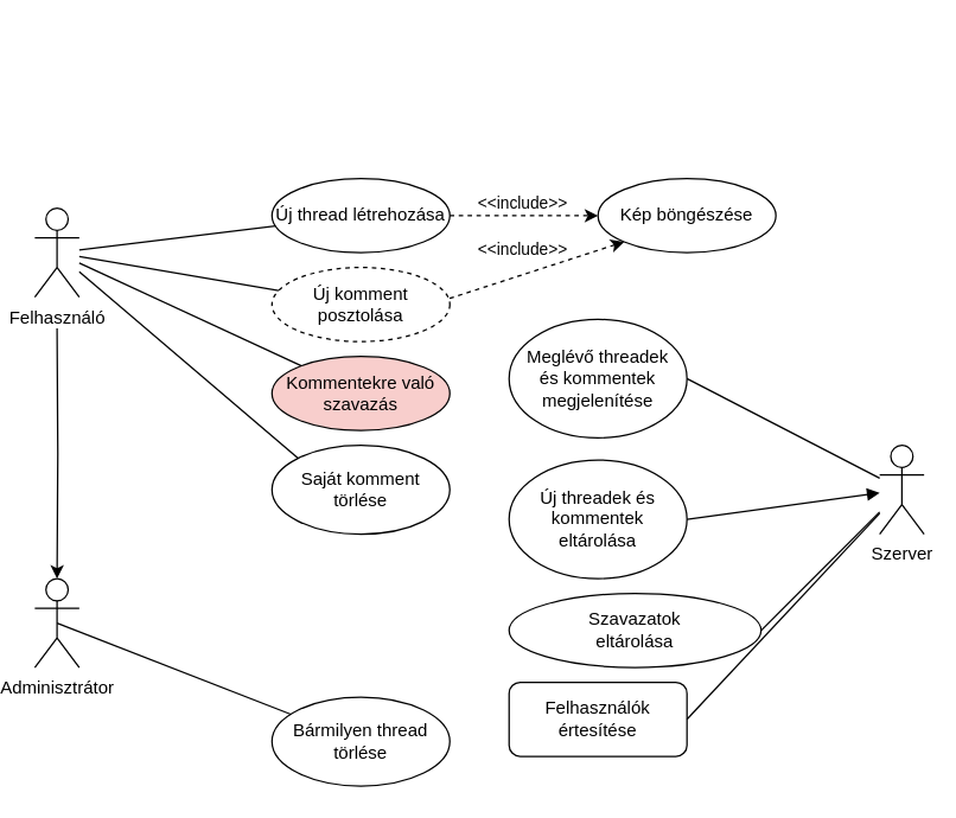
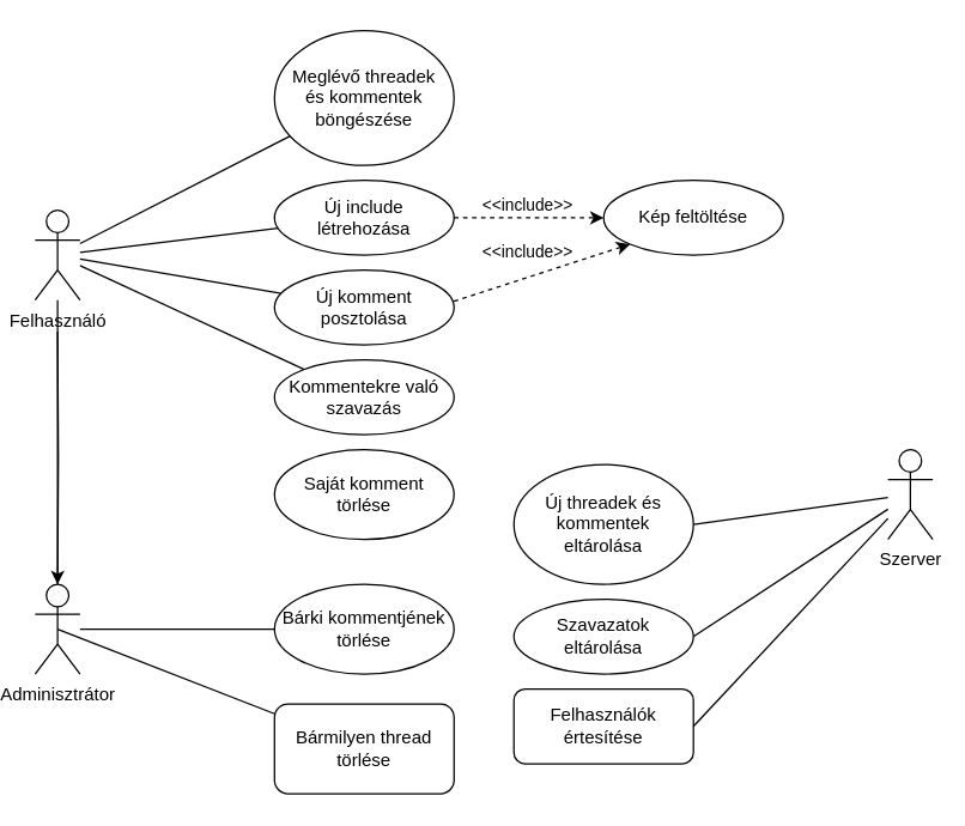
  <mxCell id="0" />
  <mxCell id="1" parent="0" />
  <mxCell id="2" value="" style="edgeStyle=orthogonalEdgeStyle;rounded=0;orthogonalLoop=1;jettySize=auto;html=1;" edge="1" parent="1" target="4"><mxGeometry relative="1" as="geometry"><mxPoint x="35" y="221" as="sourcePoint" /></mxGeometry></mxCell>
  <mxCell id="3" value="Felhasználó" style="shape=umlActor;verticalLabelPosition=bottom;verticalAlign=top;html=1;outlineConnect=0;" vertex="1" parent="1"><mxGeometry x="20" y="140" width="30" height="60" as="geometry" /></mxCell>
  <mxCell id="4" value="Adminisztrátor" style="shape=umlActor;verticalLabelPosition=bottom;verticalAlign=top;html=1;outlineConnect=0;" vertex="1" parent="1"><mxGeometry x="20" y="390" width="30" height="60" as="geometry" /></mxCell>
- <mxCell id="5" value="Új thread létrehozása" style="ellipse;whiteSpace=wrap;html=1;" vertex="1" parent="1"><mxGeometry x="180" y="120" width="120" height="50" as="geometry" /></mxCell>
- <mxCell id="6" value="Új komment posztolása" style="ellipse;whiteSpace=wrap;html=1;dashed=1;" vertex="1" parent="1"><mxGeometry x="180" y="180" width="120" height="50" as="geometry" /></mxCell>
- <mxCell id="8" value="Kép böngészése" style="ellipse;whiteSpace=wrap;html=1;" vertex="1" parent="1"><mxGeometry x="400" y="120" width="120" height="50" as="geometry" /></mxCell>
+ <mxCell id="5" value="Új include létrehozása" style="ellipse;whiteSpace=wrap;html=1;" vertex="1" parent="1"><mxGeometry x="180" y="120" width="120" height="50" as="geometry" /></mxCell>
+ <mxCell id="6" value="Új komment posztolása" style="ellipse;whiteSpace=wrap;html=1;" vertex="1" parent="1"><mxGeometry x="180" y="180" width="120" height="50" as="geometry" /></mxCell>
+ <mxCell id="7" value="Meglévő threadek&lt;br&gt;és kommentek böngészése" style="ellipse;whiteSpace=wrap;html=1;spacingTop=0;" vertex="1" parent="1"><mxGeometry x="180" y="20" width="120" height="90" as="geometry" /></mxCell>
+ <mxCell id="8" value="Kép feltöltése" style="ellipse;whiteSpace=wrap;html=1;" vertex="1" parent="1"><mxGeometry x="400" y="120" width="120" height="50" as="geometry" /></mxCell>
  <mxCell id="9" value="" style="endArrow=classic;html=1;dashed=1;exitX=1;exitY=0.5;exitDx=0;exitDy=0;" edge="1" parent="1" source="5"><mxGeometry width="50" height="50" relative="1" as="geometry"><mxPoint x="370" y="270" as="sourcePoint" /><mxPoint x="400" y="145" as="targetPoint" /></mxGeometry></mxCell>
  <mxCell id="10" value="&amp;lt;&amp;lt;include&amp;gt;&amp;gt;" style="edgeLabel;html=1;align=center;verticalAlign=middle;resizable=0;points=[];" vertex="1" connectable="0" parent="9"><mxGeometry x="0.307" y="-2" relative="1" as="geometry"><mxPoint x="-16.37" y="-11" as="offset" /></mxGeometry></mxCell>
  <mxCell id="11" value="" style="endArrow=classic;html=1;dashed=1;exitX=0.999;exitY=0.417;exitDx=0;exitDy=0;exitPerimeter=0;entryX=0;entryY=1;entryDx=0;entryDy=0;" edge="1" parent="1" source="6" target="8"><mxGeometry width="50" height="50" relative="1" as="geometry"><mxPoint x="410" y="155" as="sourcePoint" /><mxPoint x="418" y="180" as="targetPoint" /></mxGeometry></mxCell>
  <mxCell id="12" value="&amp;lt;&amp;lt;include&amp;gt;&amp;gt;" style="edgeLabel;html=1;align=center;verticalAlign=middle;resizable=0;points=[];" vertex="1" connectable="0" parent="11"><mxGeometry x="0.307" y="-2" relative="1" as="geometry"><mxPoint x="-29.36" y="-9.81" as="offset" /></mxGeometry></mxCell>
+ <mxCell id="13" value="" style="endArrow=none;html=1;" edge="1" parent="1" source="3" target="7"><mxGeometry width="50" height="50" relative="1" as="geometry"><mxPoint x="210" y="250" as="sourcePoint" /><mxPoint x="260" y="200" as="targetPoint" /></mxGeometry></mxCell>
  <mxCell id="14" value="" style="endArrow=none;html=1;" edge="1" parent="1" source="3" target="5"><mxGeometry width="50" height="50" relative="1" as="geometry"><mxPoint x="210" y="250" as="sourcePoint" /><mxPoint x="260" y="200" as="targetPoint" /></mxGeometry></mxCell>
  <mxCell id="15" value="" style="endArrow=none;html=1;" edge="1" parent="1" source="3" target="6"><mxGeometry width="50" height="50" relative="1" as="geometry"><mxPoint x="210" y="250" as="sourcePoint" /><mxPoint x="260" y="200" as="targetPoint" /></mxGeometry></mxCell>
  <mxCell id="16" value="Saját komment törlése" style="ellipse;whiteSpace=wrap;html=1;" vertex="1" parent="1"><mxGeometry x="180" y="300" width="120" height="60" as="geometry" /></mxCell>
- <mxCell id="17" value="Kommentekre való szavazás" style="ellipse;whiteSpace=wrap;html=1;fillColor=#f8cecc;" vertex="1" parent="1"><mxGeometry x="180" y="240" width="120" height="50" as="geometry" /></mxCell>
+ <mxCell id="17" value="Kommentekre való szavazás" style="ellipse;whiteSpace=wrap;html=1;" vertex="1" parent="1"><mxGeometry x="180" y="240" width="120" height="50" as="geometry" /></mxCell>
  <mxCell id="18" value="" style="endArrow=none;html=1;" edge="1" parent="1" source="3" target="17"><mxGeometry width="50" height="50" relative="1" as="geometry"><mxPoint x="210" y="320" as="sourcePoint" /><mxPoint x="260" y="270" as="targetPoint" /></mxGeometry></mxCell>
- <mxCell id="19" value="" style="endArrow=none;html=1;entryX=0;entryY=0;entryDx=0;entryDy=0;" edge="1" parent="1" source="3" target="16"><mxGeometry width="50" height="50" relative="1" as="geometry"><mxPoint x="210" y="320" as="sourcePoint" /><mxPoint x="260" y="270" as="targetPoint" /></mxGeometry></mxCell>
- <mxCell id="22" value="Bármilyen thread törlése" style="ellipse;whiteSpace=wrap;html=1;" vertex="1" parent="1"><mxGeometry x="180" y="470" width="120" height="60" as="geometry" /></mxCell>
+ <mxCell id="19" value="" style="endArrow=none;html=1;" edge="1" parent="1" source="3" target="4"><mxGeometry width="50" height="50" relative="1" as="geometry"><mxPoint x="210" y="320" as="sourcePoint" /><mxPoint x="260" y="270" as="targetPoint" /></mxGeometry></mxCell>
+ <mxCell id="20" value="Bárki kommentjének törlése" style="ellipse;whiteSpace=wrap;html=1;" vertex="1" parent="1"><mxGeometry x="180" y="390" width="120" height="60" as="geometry" /></mxCell>
+ <mxCell id="21" value="" style="endArrow=none;html=1;" edge="1" parent="1" source="4" target="20"><mxGeometry width="50" height="50" relative="1" as="geometry"><mxPoint x="210" y="320" as="sourcePoint" /><mxPoint x="260" y="270" as="targetPoint" /></mxGeometry></mxCell>
+ <mxCell id="22" value="Bármilyen thread törlése" style="whiteSpace=wrap;html=1;rounded=1;" vertex="1" parent="1"><mxGeometry x="180" y="470" width="120" height="60" as="geometry" /></mxCell>
  <mxCell id="23" value="" style="endArrow=none;html=1;exitX=0.5;exitY=0.5;exitDx=0;exitDy=0;exitPerimeter=0;" edge="1" parent="1" source="4" target="22"><mxGeometry width="50" height="50" relative="1" as="geometry"><mxPoint x="210" y="390" as="sourcePoint" /><mxPoint x="260" y="340" as="targetPoint" /></mxGeometry></mxCell>
  <mxCell id="24" value="Szerver" style="shape=umlActor;verticalLabelPosition=bottom;verticalAlign=top;html=1;outlineConnect=0;" vertex="1" parent="1"><mxGeometry x="590" y="300" width="30" height="60" as="geometry" /></mxCell>
- <mxCell id="25" value="Meglévő threadek&lt;br&gt;és kommentek megjelenítése" style="ellipse;whiteSpace=wrap;html=1;" vertex="1" parent="1"><mxGeometry x="340" y="215" width="120" height="80" as="geometry" /></mxCell>
  <mxCell id="26" value="Új threadek és kommentek&lt;br&gt;eltárolása" style="ellipse;whiteSpace=wrap;html=1;" vertex="1" parent="1"><mxGeometry x="340" y="310" width="120" height="80" as="geometry" /></mxCell>
- <mxCell id="27" value="Szavazatok&lt;br&gt;eltárolása" style="ellipse;whiteSpace=wrap;html=1;" vertex="1" parent="1"><mxGeometry x="340" y="400" width="170" height="50" as="geometry" /></mxCell>
- <mxCell id="28" value="" style="endArrow=none;html=1;exitX=1;exitY=0.5;exitDx=0;exitDy=0;" edge="1" parent="1" source="25" target="24"><mxGeometry width="50" height="50" relative="1" as="geometry"><mxPoint x="380" y="290" as="sourcePoint" /><mxPoint x="430" y="240" as="targetPoint" /></mxGeometry></mxCell>
- <mxCell id="29" value="" style="endArrow=block;html=1;exitX=1;exitY=0.5;exitDx=0;exitDy=0;" edge="1" parent="1" source="26" target="24"><mxGeometry width="50" height="50" relative="1" as="geometry"><mxPoint x="380" y="290" as="sourcePoint" /><mxPoint x="430" y="240" as="targetPoint" /></mxGeometry></mxCell>
+ <mxCell id="27" value="Szavazatok&lt;br&gt;eltárolása" style="ellipse;whiteSpace=wrap;html=1;" vertex="1" parent="1"><mxGeometry x="340" y="400" width="120" height="50" as="geometry" /></mxCell>
+ <mxCell id="29" value="" style="endArrow=none;html=1;exitX=1;exitY=0.5;exitDx=0;exitDy=0;" edge="1" parent="1" source="26" target="24"><mxGeometry width="50" height="50" relative="1" as="geometry"><mxPoint x="380" y="290" as="sourcePoint" /><mxPoint x="430" y="240" as="targetPoint" /></mxGeometry></mxCell>
  <mxCell id="30" value="" style="endArrow=none;html=1;exitX=1;exitY=0.5;exitDx=0;exitDy=0;" edge="1" parent="1" source="27" target="24"><mxGeometry width="50" height="50" relative="1" as="geometry"><mxPoint x="380" y="290" as="sourcePoint" /><mxPoint x="430" y="240" as="targetPoint" /></mxGeometry></mxCell>
  <mxCell id="31" value="Felhasználók értesítése" style="whiteSpace=wrap;html=1;rounded=1;" vertex="1" parent="1"><mxGeometry x="340" y="460" width="120" height="50" as="geometry" /></mxCell>
  <mxCell id="32" value="" style="endArrow=none;html=1;exitX=1;exitY=0.5;exitDx=0;exitDy=0;" edge="1" parent="1" source="31" target="24"><mxGeometry width="50" height="50" relative="1" as="geometry"><mxPoint x="300" y="490" as="sourcePoint" /><mxPoint x="350" y="440" as="targetPoint" /></mxGeometry></mxCell>
